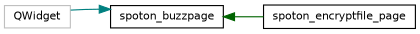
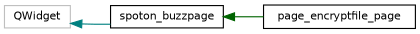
  digraph {
    rankdir=LR
    node [color=black fillcolor=white fontname=Helvetica fontsize=10 shape=record style=filled]
    edge [dir=back fontname=Helvetica fontsize=10 labelfontname=Helvetica labelfontsize=10 style=solid]
    n1 [color=grey75 height=0.2 label=QWidget width=0.4]
    n2 [height=0.2 label=spoton_buzzpage width=0.4]
-   n3 [height=0.2 label=spoton_encryptfile_page width=0.4]
-   n2 -> n1 [color=teal]
+   n3 [height=0.2 label=page_encryptfile_page width=0.4]
+   n1 -> n2 [color=teal]
    n2 -> n3 [color=darkgreen]
  }
